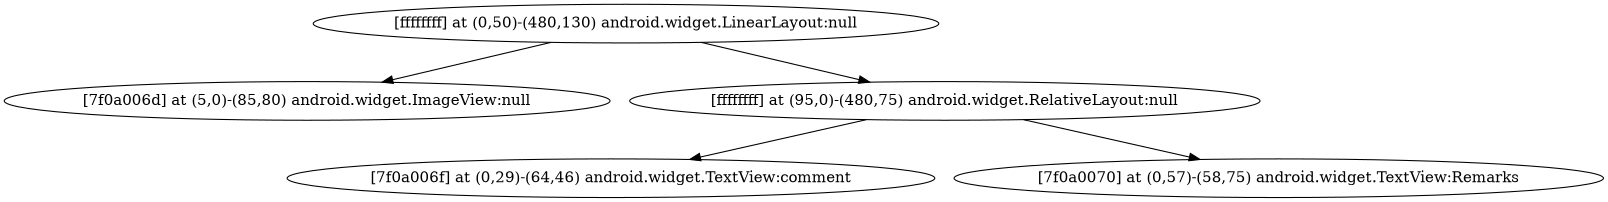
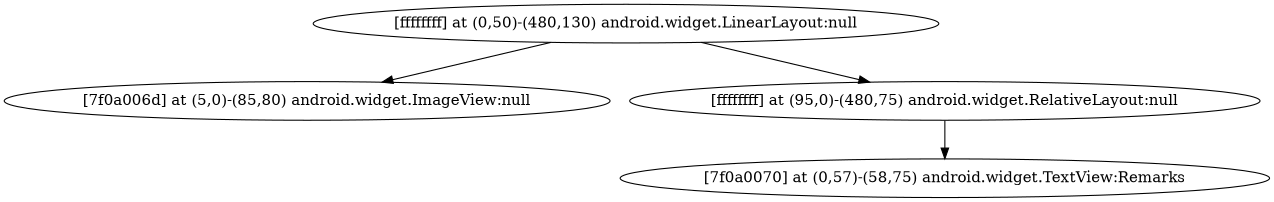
  strict digraph {
    n1 [label="[ffffffff] at (0,50)-(480,130) android.widget.LinearLayout:null"]
    n2 [label="[7f0a006d] at (5,0)-(85,80) android.widget.ImageView:null"]
    n3 [label="[ffffffff] at (95,0)-(480,75) android.widget.RelativeLayout:null"]
-   n4 [label="[7f0a006f] at (0,29)-(64,46) android.widget.TextView:comment"]
    n5 [label="[7f0a0070] at (0,57)-(58,75) android.widget.TextView:Remarks"]
    n1 -> n2
    n1 -> n3
-   n3 -> n4
    n3 -> n5
  }
